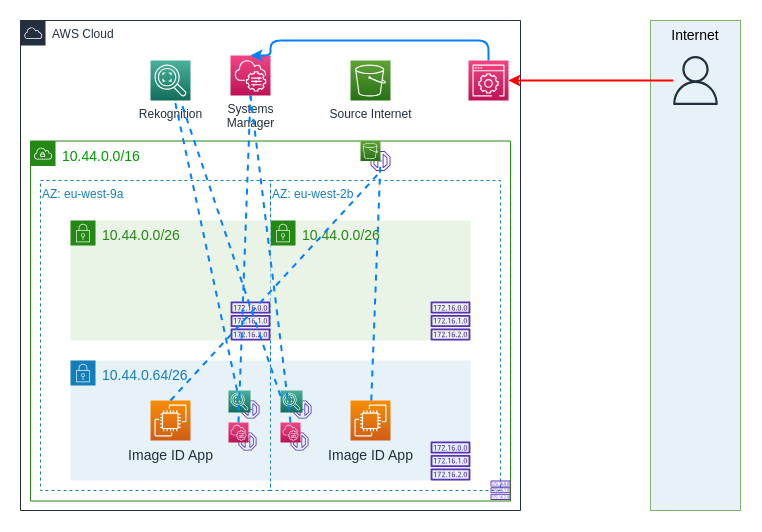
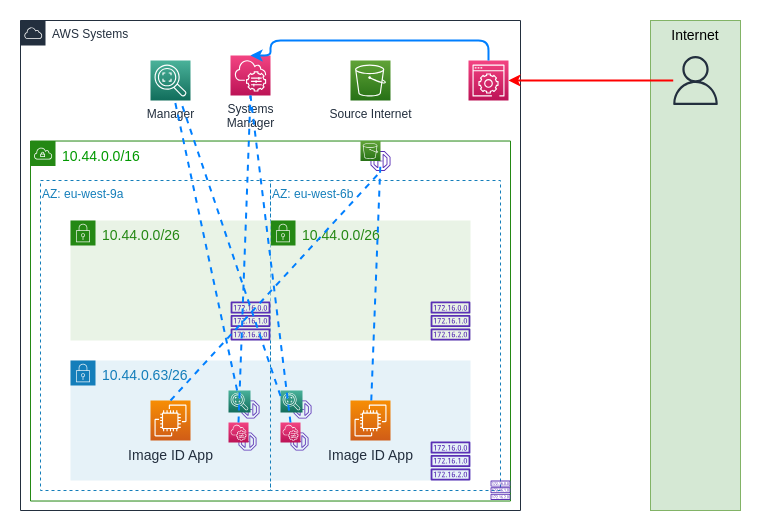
  <mxCell id="0" />
  <mxCell id="1" parent="0" />
  <mxCell id="2" value="&lt;font color=&quot;#009900&quot; style=&quot;font-size: 14px&quot;&gt;10.44.0.0/16&lt;/font&gt;" style="points=[[0,0],[0.25,0],[0.5,0],[0.75,0],[1,0],[1,0.25],[1,0.5],[1,0.75],[1,1],[0.75,1],[0.5,1],[0.25,1],[0,1],[0,0.75],[0,0.5],[0,0.25]];outlineConnect=0;gradientColor=none;html=1;whiteSpace=wrap;fontSize=12;fontStyle=0;shape=mxgraph.aws4.group;grIcon=mxgraph.aws4.group_vpc;strokeColor=#248814;fillColor=none;verticalAlign=top;align=left;spacingLeft=30;fontColor=#AAB7B8;dashed=0;" vertex="1" parent="1"><mxGeometry x="30" y="140.52" width="480" height="360" as="geometry" /></mxCell>
- <mxCell id="3" value="AZ: eu-west-2b" style="fillColor=none;strokeColor=#147EBA;dashed=1;verticalAlign=top;fontStyle=0;fontColor=#147EBA;align=left;" vertex="1" parent="1"><mxGeometry x="270" y="180" width="230" height="310" as="geometry" /></mxCell>
+ <mxCell id="3" value="AZ: eu-west-6b" style="fillColor=none;strokeColor=#147EBA;dashed=1;verticalAlign=top;fontStyle=0;fontColor=#147EBA;align=left;" vertex="1" parent="1"><mxGeometry x="270" y="180" width="230" height="310" as="geometry" /></mxCell>
  <mxCell id="4" value="&lt;font style=&quot;font-size: 14px&quot;&gt;10.44.0.0/26&lt;/font&gt;" style="points=[[0,0],[0.25,0],[0.5,0],[0.75,0],[1,0],[1,0.25],[1,0.5],[1,0.75],[1,1],[0.75,1],[0.5,1],[0.25,1],[0,1],[0,0.75],[0,0.5],[0,0.25]];outlineConnect=0;gradientColor=none;html=1;whiteSpace=wrap;fontSize=12;fontStyle=0;shape=mxgraph.aws4.group;grIcon=mxgraph.aws4.group_security_group;grStroke=0;strokeColor=#248814;fillColor=#E9F3E6;verticalAlign=top;align=left;spacingLeft=30;fontColor=#248814;dashed=0;" vertex="1" parent="1"><mxGeometry x="270" y="220" width="200" height="120" as="geometry" /></mxCell>
- <mxCell id="5" value="AWS Cloud" style="points=[[0,0],[0.25,0],[0.5,0],[0.75,0],[1,0],[1,0.25],[1,0.5],[1,0.75],[1,1],[0.75,1],[0.5,1],[0.25,1],[0,1],[0,0.75],[0,0.5],[0,0.25]];outlineConnect=0;gradientColor=none;html=1;whiteSpace=wrap;fontSize=12;fontStyle=0;shape=mxgraph.aws4.group;grIcon=mxgraph.aws4.group_aws_cloud;strokeColor=#232F3E;fillColor=none;verticalAlign=top;align=left;spacingLeft=30;fontColor=#232F3E;dashed=0;" vertex="1" parent="1"><mxGeometry x="20" y="20" width="500" height="490" as="geometry" /></mxCell>
- <mxCell id="6" value="&lt;font style=&quot;font-size: 14px&quot;&gt;10.44.0.64/26&lt;/font&gt;" style="points=[[0,0],[0.25,0],[0.5,0],[0.75,0],[1,0],[1,0.25],[1,0.5],[1,0.75],[1,1],[0.75,1],[0.5,1],[0.25,1],[0,1],[0,0.75],[0,0.5],[0,0.25]];outlineConnect=0;gradientColor=none;html=1;whiteSpace=wrap;fontSize=12;fontStyle=0;shape=mxgraph.aws4.group;grIcon=mxgraph.aws4.group_security_group;grStroke=0;strokeColor=#147EBA;fillColor=#E6F2F8;verticalAlign=top;align=left;spacingLeft=30;fontColor=#147EBA;dashed=0;" vertex="1" parent="1"><mxGeometry x="70" y="360" width="400" height="120" as="geometry" /></mxCell>
+ <mxCell id="5" value="AWS Systems" style="points=[[0,0],[0.25,0],[0.5,0],[0.75,0],[1,0],[1,0.25],[1,0.5],[1,0.75],[1,1],[0.75,1],[0.5,1],[0.25,1],[0,1],[0,0.75],[0,0.5],[0,0.25]];outlineConnect=0;gradientColor=none;html=1;whiteSpace=wrap;fontSize=12;fontStyle=0;shape=mxgraph.aws4.group;grIcon=mxgraph.aws4.group_aws_cloud;strokeColor=#232F3E;fillColor=none;verticalAlign=top;align=left;spacingLeft=30;fontColor=#232F3E;dashed=0;" vertex="1" parent="1"><mxGeometry x="20" y="20" width="500" height="490" as="geometry" /></mxCell>
+ <mxCell id="6" value="&lt;font style=&quot;font-size: 14px&quot;&gt;10.44.0.63/26&lt;/font&gt;" style="points=[[0,0],[0.25,0],[0.5,0],[0.75,0],[1,0],[1,0.25],[1,0.5],[1,0.75],[1,1],[0.75,1],[0.5,1],[0.25,1],[0,1],[0,0.75],[0,0.5],[0,0.25]];outlineConnect=0;gradientColor=none;html=1;whiteSpace=wrap;fontSize=12;fontStyle=0;shape=mxgraph.aws4.group;grIcon=mxgraph.aws4.group_security_group;grStroke=0;strokeColor=#147EBA;fillColor=#E6F2F8;verticalAlign=top;align=left;spacingLeft=30;fontColor=#147EBA;dashed=0;" vertex="1" parent="1"><mxGeometry x="70" y="360" width="400" height="120" as="geometry" /></mxCell>
  <mxCell id="7" value="AZ: eu-west-9a" style="fillColor=none;strokeColor=#147EBA;dashed=1;verticalAlign=top;fontStyle=0;fontColor=#147EBA;align=left;" vertex="1" parent="1"><mxGeometry x="40" y="180" width="230" height="310" as="geometry" /></mxCell>
  <mxCell id="8" value="&lt;font style=&quot;font-size: 14px&quot;&gt;10.44.0.0/26&lt;/font&gt;" style="points=[[0,0],[0.25,0],[0.5,0],[0.75,0],[1,0],[1,0.25],[1,0.5],[1,0.75],[1,1],[0.75,1],[0.5,1],[0.25,1],[0,1],[0,0.75],[0,0.5],[0,0.25]];outlineConnect=0;gradientColor=none;html=1;whiteSpace=wrap;fontSize=12;fontStyle=0;shape=mxgraph.aws4.group;grIcon=mxgraph.aws4.group_security_group;grStroke=0;strokeColor=#248814;fillColor=#E9F3E6;verticalAlign=top;align=left;spacingLeft=30;fontColor=#248814;dashed=0;" vertex="1" parent="1"><mxGeometry x="70" y="220" width="200" height="120" as="geometry" /></mxCell>
- <mxCell id="9" value="Internet" style="fillColor=#e6f2f8;strokeColor=#82b366;dashed=0;verticalAlign=top;fontStyle=0;align=center;fontSize=14;" vertex="1" parent="1"><mxGeometry x="650" y="20" width="90" height="490" as="geometry" /></mxCell>
+ <mxCell id="9" value="Internet" style="fillColor=#d5e8d4;strokeColor=#82b366;dashed=0;verticalAlign=top;fontStyle=0;align=center;fontSize=14;" vertex="1" parent="1"><mxGeometry x="650" y="20" width="90" height="490" as="geometry" /></mxCell>
  <mxCell id="10" value="" style="outlineConnect=0;fontColor=#232F3E;gradientColor=none;fillColor=#5A30B5;strokeColor=none;dashed=0;verticalLabelPosition=bottom;verticalAlign=top;align=center;html=1;fontSize=12;fontStyle=0;aspect=fixed;pointerEvents=1;shape=mxgraph.aws4.route_table;" vertex="1" parent="1"><mxGeometry x="430" y="301.03" width="40" height="38.97" as="geometry" /></mxCell>
  <mxCell id="11" value="&lt;font style=&quot;font-size: 14px&quot;&gt;Image ID App&lt;br&gt;&lt;/font&gt;" style="points=[[0,0,0],[0.25,0,0],[0.5,0,0],[0.75,0,0],[1,0,0],[0,1,0],[0.25,1,0],[0.5,1,0],[0.75,1,0],[1,1,0],[0,0.25,0],[0,0.5,0],[0,0.75,0],[1,0.25,0],[1,0.5,0],[1,0.75,0]];outlineConnect=0;fontColor=#232F3E;gradientColor=#F78E04;gradientDirection=north;fillColor=#D05C17;strokeColor=#ffffff;dashed=0;verticalLabelPosition=bottom;verticalAlign=top;align=center;html=1;fontSize=12;fontStyle=0;aspect=fixed;shape=mxgraph.aws4.resourceIcon;resIcon=mxgraph.aws4.ec2;" vertex="1" parent="1"><mxGeometry x="150" y="400" width="40" height="40" as="geometry" /></mxCell>
  <mxCell id="12" value="" style="outlineConnect=0;fontColor=#232F3E;gradientColor=none;fillColor=#5A30B5;strokeColor=none;dashed=0;verticalLabelPosition=bottom;verticalAlign=top;align=center;html=1;fontSize=12;fontStyle=0;aspect=fixed;pointerEvents=1;shape=mxgraph.aws4.route_table;" vertex="1" parent="1"><mxGeometry x="430" y="441.03" width="40" height="38.97" as="geometry" /></mxCell>
  <mxCell id="13" value="" style="outlineConnect=0;fontColor=#232F3E;gradientColor=none;fillColor=#5A30B5;strokeColor=none;dashed=0;verticalLabelPosition=bottom;verticalAlign=top;align=center;html=1;fontSize=12;fontStyle=0;aspect=fixed;pointerEvents=1;shape=mxgraph.aws4.route_table;" vertex="1" parent="1"><mxGeometry x="490" y="480" width="20" height="19.49" as="geometry" /></mxCell>
- <mxCell id="14" value="Rekognition" style="points=[[0,0,0],[0.25,0,0],[0.5,0,0],[0.75,0,0],[1,0,0],[0,1,0],[0.25,1,0],[0.5,1,0],[0.75,1,0],[1,1,0],[0,0.25,0],[0,0.5,0],[0,0.75,0],[1,0.25,0],[1,0.5,0],[1,0.75,0]];outlineConnect=0;fontColor=#232F3E;gradientColor=#4AB29A;gradientDirection=north;fillColor=#116D5B;strokeColor=#ffffff;dashed=0;verticalLabelPosition=bottom;verticalAlign=top;align=center;html=1;fontSize=12;fontStyle=0;aspect=fixed;shape=mxgraph.aws4.resourceIcon;resIcon=mxgraph.aws4.rekognition_2;" vertex="1" parent="1"><mxGeometry x="150" y="60" width="40" height="40" as="geometry" /></mxCell>
+ <mxCell id="14" value="Manager" style="points=[[0,0,0],[0.25,0,0],[0.5,0,0],[0.75,0,0],[1,0,0],[0,1,0],[0.25,1,0],[0.5,1,0],[0.75,1,0],[1,1,0],[0,0.25,0],[0,0.5,0],[0,0.75,0],[1,0.25,0],[1,0.5,0],[1,0.75,0]];outlineConnect=0;fontColor=#232F3E;gradientColor=#4AB29A;gradientDirection=north;fillColor=#116D5B;strokeColor=#ffffff;dashed=0;verticalLabelPosition=bottom;verticalAlign=top;align=center;html=1;fontSize=12;fontStyle=0;aspect=fixed;shape=mxgraph.aws4.resourceIcon;resIcon=mxgraph.aws4.rekognition_2;" vertex="1" parent="1"><mxGeometry x="150" y="60" width="40" height="40" as="geometry" /></mxCell>
  <mxCell id="15" value="Source Internet" style="points=[[0,0,0],[0.25,0,0],[0.5,0,0],[0.75,0,0],[1,0,0],[0,1,0],[0.25,1,0],[0.5,1,0],[0.75,1,0],[1,1,0],[0,0.25,0],[0,0.5,0],[0,0.75,0],[1,0.25,0],[1,0.5,0],[1,0.75,0]];outlineConnect=0;fontColor=#232F3E;gradientColor=#60A337;gradientDirection=north;fillColor=#277116;strokeColor=#ffffff;dashed=0;verticalLabelPosition=bottom;verticalAlign=top;align=center;html=1;fontSize=12;fontStyle=0;aspect=fixed;shape=mxgraph.aws4.resourceIcon;resIcon=mxgraph.aws4.s3;" vertex="1" parent="1"><mxGeometry x="350" y="60" width="40" height="40" as="geometry" /></mxCell>
  <mxCell id="16" value="" style="outlineConnect=0;fontColor=#232F3E;gradientColor=none;fillColor=#5A30B5;strokeColor=none;dashed=0;verticalLabelPosition=bottom;verticalAlign=top;align=center;html=1;fontSize=12;fontStyle=0;aspect=fixed;pointerEvents=1;shape=mxgraph.aws4.route_table;" vertex="1" parent="1"><mxGeometry x="230" y="301.03" width="40" height="38.97" as="geometry" /></mxCell>
  <mxCell id="17" value="&lt;font style=&quot;font-size: 14px&quot;&gt;Image ID App&lt;br&gt;&lt;/font&gt;" style="points=[[0,0,0],[0.25,0,0],[0.5,0,0],[0.75,0,0],[1,0,0],[0,1,0],[0.25,1,0],[0.5,1,0],[0.75,1,0],[1,1,0],[0,0.25,0],[0,0.5,0],[0,0.75,0],[1,0.25,0],[1,0.5,0],[1,0.75,0]];outlineConnect=0;fontColor=#232F3E;gradientColor=#F78E04;gradientDirection=north;fillColor=#D05C17;strokeColor=#ffffff;dashed=0;verticalLabelPosition=bottom;verticalAlign=top;align=center;html=1;fontSize=12;fontStyle=0;aspect=fixed;shape=mxgraph.aws4.resourceIcon;resIcon=mxgraph.aws4.ec2;" vertex="1" parent="1"><mxGeometry x="350" y="400" width="40" height="40" as="geometry" /></mxCell>
  <mxCell id="18" value="Systems&lt;br&gt;Manager" style="points=[[0,0,0],[0.25,0,0],[0.5,0,0],[0.75,0,0],[1,0,0],[0,1,0],[0.25,1,0],[0.5,1,0],[0.75,1,0],[1,1,0],[0,0.25,0],[0,0.5,0],[0,0.75,0],[1,0.25,0],[1,0.5,0],[1,0.75,0]];points=[[0,0,0],[0.25,0,0],[0.5,0,0],[0.75,0,0],[1,0,0],[0,1,0],[0.25,1,0],[0.5,1,0],[0.75,1,0],[1,1,0],[0,0.25,0],[0,0.5,0],[0,0.75,0],[1,0.25,0],[1,0.5,0],[1,0.75,0]];outlineConnect=0;fontColor=#232F3E;gradientColor=#F34482;gradientDirection=north;fillColor=#BC1356;strokeColor=#ffffff;dashed=0;verticalLabelPosition=bottom;verticalAlign=top;align=center;html=1;fontSize=12;fontStyle=0;aspect=fixed;shape=mxgraph.aws4.resourceIcon;resIcon=mxgraph.aws4.systems_manager;" vertex="1" parent="1"><mxGeometry x="230" y="55" width="40" height="40" as="geometry" /></mxCell>
  <mxCell id="19" value="" style="group" vertex="1" connectable="0" parent="1"><mxGeometry x="280" y="390" width="31" height="60" as="geometry" /></mxCell>
  <mxCell id="20" value="" style="outlineConnect=0;fontColor=#232F3E;gradientColor=none;fillColor=#5A30B5;strokeColor=none;dashed=0;verticalLabelPosition=bottom;verticalAlign=top;align=center;html=1;fontSize=12;fontStyle=0;aspect=fixed;pointerEvents=1;shape=mxgraph.aws4.endpoint;" vertex="1" parent="19"><mxGeometry x="10" y="42" width="18" height="18" as="geometry" /></mxCell>
  <mxCell id="21" value="" style="points=[[0,0,0],[0.25,0,0],[0.5,0,0],[0.75,0,0],[1,0,0],[0,1,0],[0.25,1,0],[0.5,1,0],[0.75,1,0],[1,1,0],[0,0.25,0],[0,0.5,0],[0,0.75,0],[1,0.25,0],[1,0.5,0],[1,0.75,0]];points=[[0,0,0],[0.25,0,0],[0.5,0,0],[0.75,0,0],[1,0,0],[0,1,0],[0.25,1,0],[0.5,1,0],[0.75,1,0],[1,1,0],[0,0.25,0],[0,0.5,0],[0,0.75,0],[1,0.25,0],[1,0.5,0],[1,0.75,0]];outlineConnect=0;fontColor=#232F3E;gradientColor=#F34482;gradientDirection=north;fillColor=#BC1356;strokeColor=#ffffff;dashed=0;verticalLabelPosition=bottom;verticalAlign=top;align=center;html=1;fontSize=12;fontStyle=0;aspect=fixed;shape=mxgraph.aws4.resourceIcon;resIcon=mxgraph.aws4.systems_manager;" vertex="1" parent="19"><mxGeometry y="32" width="20" height="20" as="geometry" /></mxCell>
  <mxCell id="22" value="" style="outlineConnect=0;fontColor=#232F3E;gradientColor=none;fillColor=#5A30B5;strokeColor=none;dashed=0;verticalLabelPosition=bottom;verticalAlign=top;align=center;html=1;fontSize=12;fontStyle=0;aspect=fixed;pointerEvents=1;shape=mxgraph.aws4.endpoint;" vertex="1" parent="19"><mxGeometry x="13" y="10" width="18" height="18" as="geometry" /></mxCell>
  <mxCell id="23" value="" style="points=[[0,0,0],[0.25,0,0],[0.5,0,0],[0.75,0,0],[1,0,0],[0,1,0],[0.25,1,0],[0.5,1,0],[0.75,1,0],[1,1,0],[0,0.25,0],[0,0.5,0],[0,0.75,0],[1,0.25,0],[1,0.5,0],[1,0.75,0]];outlineConnect=0;fontColor=#232F3E;gradientColor=#4AB29A;gradientDirection=north;fillColor=#116D5B;strokeColor=#ffffff;dashed=0;verticalLabelPosition=bottom;verticalAlign=top;align=center;html=1;fontSize=12;fontStyle=0;aspect=fixed;shape=mxgraph.aws4.resourceIcon;resIcon=mxgraph.aws4.rekognition_2;" vertex="1" parent="19"><mxGeometry width="22" height="22" as="geometry" /></mxCell>
  <mxCell id="24" value="" style="group" vertex="1" connectable="0" parent="1"><mxGeometry x="228" y="390" width="31" height="60" as="geometry" /></mxCell>
  <mxCell id="25" value="" style="outlineConnect=0;fontColor=#232F3E;gradientColor=none;fillColor=#5A30B5;strokeColor=none;dashed=0;verticalLabelPosition=bottom;verticalAlign=top;align=center;html=1;fontSize=12;fontStyle=0;aspect=fixed;pointerEvents=1;shape=mxgraph.aws4.endpoint;" vertex="1" parent="24"><mxGeometry x="10" y="42" width="18" height="18" as="geometry" /></mxCell>
  <mxCell id="26" value="" style="points=[[0,0,0],[0.25,0,0],[0.5,0,0],[0.75,0,0],[1,0,0],[0,1,0],[0.25,1,0],[0.5,1,0],[0.75,1,0],[1,1,0],[0,0.25,0],[0,0.5,0],[0,0.75,0],[1,0.25,0],[1,0.5,0],[1,0.75,0]];points=[[0,0,0],[0.25,0,0],[0.5,0,0],[0.75,0,0],[1,0,0],[0,1,0],[0.25,1,0],[0.5,1,0],[0.75,1,0],[1,1,0],[0,0.25,0],[0,0.5,0],[0,0.75,0],[1,0.25,0],[1,0.5,0],[1,0.75,0]];outlineConnect=0;fontColor=#232F3E;gradientColor=#F34482;gradientDirection=north;fillColor=#BC1356;strokeColor=#ffffff;dashed=0;verticalLabelPosition=bottom;verticalAlign=top;align=center;html=1;fontSize=12;fontStyle=0;aspect=fixed;shape=mxgraph.aws4.resourceIcon;resIcon=mxgraph.aws4.systems_manager;" vertex="1" parent="24"><mxGeometry y="32" width="20" height="20" as="geometry" /></mxCell>
  <mxCell id="27" value="" style="outlineConnect=0;fontColor=#232F3E;gradientColor=none;fillColor=#5A30B5;strokeColor=none;dashed=0;verticalLabelPosition=bottom;verticalAlign=top;align=center;html=1;fontSize=12;fontStyle=0;aspect=fixed;pointerEvents=1;shape=mxgraph.aws4.endpoint;" vertex="1" parent="24"><mxGeometry x="13" y="10" width="18" height="18" as="geometry" /></mxCell>
  <mxCell id="28" value="" style="points=[[0,0,0],[0.25,0,0],[0.5,0,0],[0.75,0,0],[1,0,0],[0,1,0],[0.25,1,0],[0.5,1,0],[0.75,1,0],[1,1,0],[0,0.25,0],[0,0.5,0],[0,0.75,0],[1,0.25,0],[1,0.5,0],[1,0.75,0]];outlineConnect=0;fontColor=#232F3E;gradientColor=#4AB29A;gradientDirection=north;fillColor=#116D5B;strokeColor=#ffffff;dashed=0;verticalLabelPosition=bottom;verticalAlign=top;align=center;html=1;fontSize=12;fontStyle=0;aspect=fixed;shape=mxgraph.aws4.resourceIcon;resIcon=mxgraph.aws4.rekognition_2;" vertex="1" parent="24"><mxGeometry width="22" height="22" as="geometry" /></mxCell>
  <mxCell id="29" value="" style="points=[[0,0,0],[0.25,0,0],[0.5,0,0],[0.75,0,0],[1,0,0],[0,1,0],[0.25,1,0],[0.5,1,0],[0.75,1,0],[1,1,0],[0,0.25,0],[0,0.5,0],[0,0.75,0],[1,0.25,0],[1,0.5,0],[1,0.75,0]];points=[[0,0,0],[0.25,0,0],[0.5,0,0],[0.75,0,0],[1,0,0],[0,1,0],[0.25,1,0],[0.5,1,0],[0.75,1,0],[1,1,0],[0,0.25,0],[0,0.5,0],[0,0.75,0],[1,0.25,0],[1,0.5,0],[1,0.75,0]];outlineConnect=0;fontColor=#232F3E;gradientColor=#F34482;gradientDirection=north;fillColor=#BC1356;strokeColor=#ffffff;dashed=0;verticalLabelPosition=bottom;verticalAlign=top;align=center;html=1;fontSize=12;fontStyle=0;aspect=fixed;shape=mxgraph.aws4.resourceIcon;resIcon=mxgraph.aws4.management_console;" vertex="1" parent="1"><mxGeometry x="468" y="60" width="40" height="40" as="geometry" /></mxCell>
  <mxCell id="30" value="" style="outlineConnect=0;fontColor=#232F3E;gradientColor=none;fillColor=#232F3E;strokeColor=none;dashed=0;verticalLabelPosition=bottom;verticalAlign=top;align=center;html=1;fontSize=12;fontStyle=0;aspect=fixed;pointerEvents=1;shape=mxgraph.aws4.user;" vertex="1" parent="1"><mxGeometry x="670.5" y="55.5" width="49" height="49" as="geometry" /></mxCell>
  <mxCell id="31" value="" style="endArrow=none;dashed=1;html=1;strokeColor=#007FFF;strokeWidth=2;fontSize=14;fontColor=#007FFF;" edge="1" parent="1" source="28" target="14"><mxGeometry width="50" height="50" relative="1" as="geometry"><mxPoint x="380" y="270" as="sourcePoint" /><mxPoint x="430" y="220" as="targetPoint" /></mxGeometry></mxCell>
  <mxCell id="32" value="" style="endArrow=none;dashed=1;html=1;strokeColor=#007FFF;strokeWidth=2;fontSize=14;fontColor=#007FFF;exitX=0;exitY=0.25;exitDx=0;exitDy=0;exitPerimeter=0;" edge="1" parent="1" source="23"><mxGeometry width="50" height="50" relative="1" as="geometry"><mxPoint x="246.636" y="400" as="sourcePoint" /><mxPoint x="180" y="100" as="targetPoint" /></mxGeometry></mxCell>
  <mxCell id="33" value="" style="endArrow=none;dashed=1;html=1;strokeColor=#007FFF;strokeWidth=2;fontSize=14;fontColor=#007FFF;entryX=0.5;entryY=1;entryDx=0;entryDy=0;entryPerimeter=0;exitX=0.5;exitY=0;exitDx=0;exitDy=0;exitPerimeter=0;" edge="1" parent="1" source="26" target="18"><mxGeometry width="50" height="50" relative="1" as="geometry"><mxPoint x="246.636" y="400" as="sourcePoint" /><mxPoint x="184.299" y="110" as="targetPoint" /></mxGeometry></mxCell>
  <mxCell id="34" value="" style="endArrow=none;dashed=1;html=1;strokeColor=#007FFF;strokeWidth=2;fontSize=14;fontColor=#007FFF;entryX=0.5;entryY=1;entryDx=0;entryDy=0;entryPerimeter=0;exitX=0.5;exitY=0;exitDx=0;exitDy=0;exitPerimeter=0;" edge="1" parent="1" source="21" target="18"><mxGeometry width="50" height="50" relative="1" as="geometry"><mxPoint x="256.636" y="410" as="sourcePoint" /><mxPoint x="280" y="110" as="targetPoint" /></mxGeometry></mxCell>
  <mxCell id="35" value="" style="outlineConnect=0;fontColor=#232F3E;gradientColor=none;fillColor=#5A30B5;strokeColor=none;dashed=0;verticalLabelPosition=bottom;verticalAlign=top;align=center;html=1;fontSize=12;fontStyle=0;aspect=fixed;pointerEvents=1;shape=mxgraph.aws4.endpoint;" vertex="1" parent="1"><mxGeometry x="370" y="150.52" width="20" height="20" as="geometry" /></mxCell>
  <mxCell id="36" value="" style="points=[[0,0,0],[0.25,0,0],[0.5,0,0],[0.75,0,0],[1,0,0],[0,1,0],[0.25,1,0],[0.5,1,0],[0.75,1,0],[1,1,0],[0,0.25,0],[0,0.5,0],[0,0.75,0],[1,0.25,0],[1,0.5,0],[1,0.75,0]];outlineConnect=0;fontColor=#232F3E;gradientColor=#60A337;gradientDirection=north;fillColor=#277116;strokeColor=#ffffff;dashed=0;verticalLabelPosition=bottom;verticalAlign=top;align=center;html=1;fontSize=12;fontStyle=0;aspect=fixed;shape=mxgraph.aws4.resourceIcon;resIcon=mxgraph.aws4.s3;" vertex="1" parent="1"><mxGeometry x="360" y="140.52" width="20" height="20" as="geometry" /></mxCell>
  <mxCell id="37" value="" style="endArrow=none;dashed=1;html=1;strokeColor=#007FFF;strokeWidth=2;fontSize=14;fontColor=#007FFF;entryX=1;entryY=1;entryDx=0;entryDy=0;entryPerimeter=0;" edge="1" parent="1" source="17" target="36"><mxGeometry width="50" height="50" relative="1" as="geometry"><mxPoint x="380" y="230" as="sourcePoint" /><mxPoint x="430" y="180" as="targetPoint" /></mxGeometry></mxCell>
  <mxCell id="38" value="" style="endArrow=none;dashed=1;html=1;strokeColor=#007FFF;strokeWidth=2;fontSize=14;fontColor=#007FFF;exitX=0.5;exitY=0;exitDx=0;exitDy=0;exitPerimeter=0;" edge="1" parent="1" source="11"><mxGeometry width="50" height="50" relative="1" as="geometry"><mxPoint x="380.771" y="410" as="sourcePoint" /><mxPoint x="380" y="171" as="targetPoint" /></mxGeometry></mxCell>
  <mxCell id="39" value="" style="endArrow=classic;html=1;strokeWidth=2;fontSize=14;fontColor=#007FFF;strokeColor=#FF0000;" edge="1" parent="1" source="30" target="29"><mxGeometry width="50" height="50" relative="1" as="geometry"><mxPoint x="380" y="300" as="sourcePoint" /><mxPoint x="430" y="250" as="targetPoint" /></mxGeometry></mxCell>
  <mxCell id="40" value="" style="edgeStyle=segmentEdgeStyle;endArrow=classic;html=1;strokeWidth=2;fontSize=14;fontColor=#007FFF;exitX=0.5;exitY=0;exitDx=0;exitDy=0;exitPerimeter=0;entryX=0.5;entryY=0;entryDx=0;entryDy=0;entryPerimeter=0;strokeColor=#007FFF;" edge="1" parent="1" source="29" target="18"><mxGeometry width="50" height="50" relative="1" as="geometry"><mxPoint x="380" y="300" as="sourcePoint" /><mxPoint x="430" y="250" as="targetPoint" /><Array as="points"><mxPoint x="488" y="40" /><mxPoint x="270" y="40" /></Array></mxGeometry></mxCell>
